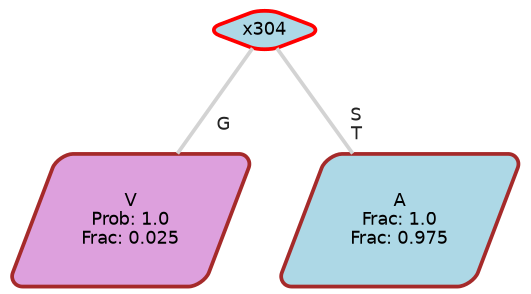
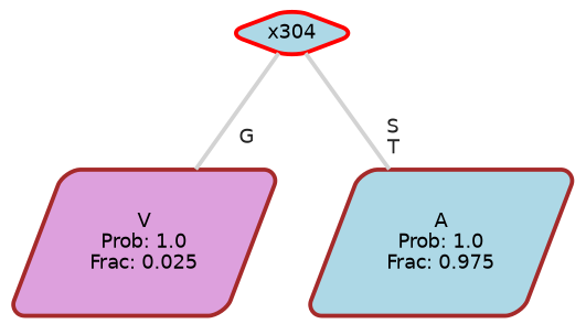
  graph {
    ranksep="0 equally"
    splines=straight
    node [color=brown fillcolor=lightblue fontcolor=black fontname=helvetica penwidth=3 shape=parallelogram style="filled, rounded"]
    edge [color=lightgray fontcolor=grey14 fontname=helvetica fontweight=bold penwidth=3]
    n1 [fillcolor=plum label="V\nProb: 1.0\nFrac: 0.025"]
    n2 [color=red label=x304 shape=diamond]
-   n3 [label="A\nFrac: 1.0\nFrac: 0.975"]
+   n3 [label="A\nProb: 1.0\nFrac: 0.975"]
    subgraph sub_1 {
      rank=same
    }
    n2 -- n1 [label=" G"]
    n2 -- n3 [label=" S\n T"]
  }
